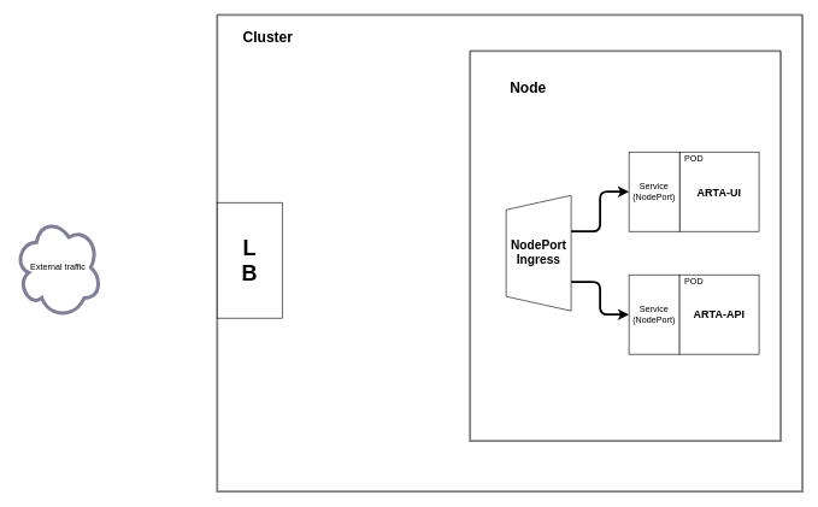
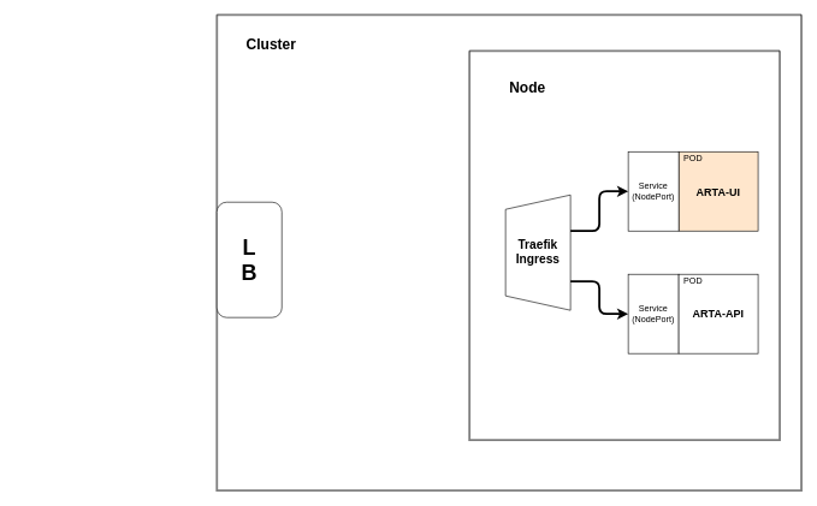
  <mxCell id="0" />
  <mxCell id="1" parent="0" />
  <mxCell id="2" value="" style="swimlane;startSize=0;strokeWidth=3;opacity=50;" parent="1" vertex="1"><mxGeometry x="300" y="20" width="810" height="660" as="geometry"><mxRectangle x="320" y="-30" width="50" height="40" as="alternateBounds" /></mxGeometry></mxCell>
- <mxCell id="3" value="&lt;b style=&quot;font-size: 30px&quot;&gt;L&lt;br&gt;B&lt;/b&gt;" style="rounded=0;whiteSpace=wrap;html=1;" parent="2" vertex="1"><mxGeometry y="260" width="90" height="160" as="geometry" /></mxCell>
+ <mxCell id="3" value="&lt;b style=&quot;font-size: 30px&quot;&gt;L&lt;br&gt;B&lt;/b&gt;" style="whiteSpace=wrap;html=1;rounded=1;" parent="2" vertex="1"><mxGeometry y="260" width="90" height="160" as="geometry" /></mxCell>
  <mxCell id="4" value="POD" style="text;html=1;strokeColor=none;fillColor=none;align=center;verticalAlign=middle;whiteSpace=wrap;rounded=0;opacity=50;" vertex="1" parent="2"><mxGeometry x="650" y="430" width="40" height="20" as="geometry" /></mxCell>
  <mxCell id="5" value="" style="swimlane;startSize=0;strokeWidth=3;opacity=50;" vertex="1" parent="2"><mxGeometry x="350" y="50" width="430" height="540" as="geometry" /></mxCell>
  <mxCell id="6" value="&lt;font style=&quot;font-size: 20px&quot;&gt;&lt;b&gt;Node&lt;/b&gt;&lt;/font&gt;" style="text;html=1;align=center;verticalAlign=middle;resizable=0;points=[];autosize=1;strokeColor=none;" vertex="1" parent="5"><mxGeometry x="45" y="40" width="70" height="20" as="geometry" /></mxCell>
- <mxCell id="7" value="&lt;b style=&quot;font-size: 17px&quot;&gt;&lt;span&gt;NodePort&lt;/span&gt;&lt;br&gt;&lt;span&gt;Ingress&lt;/span&gt;&lt;/b&gt;" style="shape=trapezoid;perimeter=trapezoidPerimeter;whiteSpace=wrap;html=1;fixedSize=1;direction=north;" parent="5" vertex="1"><mxGeometry x="50" y="200" width="90" height="160" as="geometry" /></mxCell>
- <mxCell id="8" value="&lt;b&gt;&lt;font style=&quot;font-size: 15px&quot;&gt;ARTA-UI&lt;/font&gt;&lt;/b&gt;" style="whiteSpace=wrap;html=1;aspect=fixed;" parent="5" vertex="1"><mxGeometry x="290" y="140" width="110" height="110" as="geometry" /></mxCell>
+ <mxCell id="7" value="&lt;b style=&quot;font-size: 17px&quot;&gt;&lt;span&gt;Traefik&lt;/span&gt;&lt;br&gt;&lt;span&gt;Ingress&lt;/span&gt;&lt;/b&gt;" style="shape=trapezoid;perimeter=trapezoidPerimeter;whiteSpace=wrap;html=1;fixedSize=1;direction=north;" parent="5" vertex="1"><mxGeometry x="50" y="200" width="90" height="160" as="geometry" /></mxCell>
+ <mxCell id="8" value="&lt;b&gt;&lt;font style=&quot;font-size: 15px&quot;&gt;ARTA-UI&lt;/font&gt;&lt;/b&gt;" style="whiteSpace=wrap;html=1;aspect=fixed;fillColor=#ffe6cc;" parent="5" vertex="1"><mxGeometry x="290" y="140" width="110" height="110" as="geometry" /></mxCell>
  <mxCell id="9" value="&lt;span&gt;Service&lt;/span&gt;&lt;br&gt;&lt;span&gt;(NodePort)&lt;/span&gt;" style="rounded=0;whiteSpace=wrap;html=1;" parent="5" vertex="1"><mxGeometry x="220" y="140" width="70" height="110" as="geometry" /></mxCell>
  <mxCell id="10" value="Service&lt;br&gt;(NodePort)" style="rounded=0;whiteSpace=wrap;html=1;" parent="5" vertex="1"><mxGeometry x="220" y="310" width="70" height="110" as="geometry" /></mxCell>
  <mxCell id="11" value="&lt;b&gt;&lt;font style=&quot;font-size: 15px&quot;&gt;ARTA-API&lt;/font&gt;&lt;/b&gt;" style="whiteSpace=wrap;html=1;aspect=fixed;" vertex="1" parent="5"><mxGeometry x="290" y="310" width="110" height="110" as="geometry" /></mxCell>
  <mxCell id="12" value="POD" style="text;html=1;strokeColor=none;fillColor=none;align=center;verticalAlign=middle;whiteSpace=wrap;rounded=0;opacity=50;" vertex="1" parent="5"><mxGeometry x="290" y="140" width="40" height="20" as="geometry" /></mxCell>
  <mxCell id="13" value="" style="edgeStyle=elbowEdgeStyle;elbow=horizontal;endArrow=classic;html=1;strokeWidth=3;entryX=0;entryY=0.5;entryDx=0;entryDy=0;" edge="1" parent="5" target="10"><mxGeometry width="50" height="50" relative="1" as="geometry"><mxPoint x="140" y="320" as="sourcePoint" /><mxPoint x="190" y="270" as="targetPoint" /></mxGeometry></mxCell>
- <mxCell id="14" value="&lt;font size=&quot;1&quot;&gt;&lt;b style=&quot;font-size: 20px&quot;&gt;Cluster&lt;/b&gt;&lt;/font&gt;" style="text;html=1;align=center;verticalAlign=middle;resizable=0;points=[];autosize=1;strokeColor=none;" vertex="1" parent="2"><mxGeometry x="30" y="20" width="80" height="20" as="geometry" /></mxCell>
- <mxCell id="15" value="External traffic" style="ellipse;shape=cloud;whiteSpace=wrap;html=1;strokeWidth=5;opacity=50;strokeColor=#000033;" parent="1" vertex="1"><mxGeometry x="20" y="300" width="120" height="140" as="geometry" /></mxCell>
+ <mxCell id="14" value="&lt;font size=&quot;1&quot;&gt;&lt;b style=&quot;font-size: 20px&quot;&gt;Cluster&lt;/b&gt;&lt;/font&gt;" style="text;html=1;align=center;verticalAlign=middle;resizable=0;points=[];autosize=1;strokeColor=none;" vertex="1" parent="2"><mxGeometry x="35" y="30" width="80" height="20" as="geometry" /></mxCell>
  <mxCell id="16" value="POD" style="text;html=1;strokeColor=none;fillColor=none;align=center;verticalAlign=middle;whiteSpace=wrap;rounded=0;opacity=50;" vertex="1" parent="1"><mxGeometry x="940" y="380" width="40" height="20" as="geometry" /></mxCell>
  <mxCell id="17" value="" style="edgeStyle=elbowEdgeStyle;elbow=horizontal;endArrow=classic;html=1;strokeWidth=3;entryX=0;entryY=0.5;entryDx=0;entryDy=0;" edge="1" parent="1" target="9"><mxGeometry width="50" height="50" relative="1" as="geometry"><mxPoint x="790" y="320" as="sourcePoint" /><mxPoint x="840" y="270" as="targetPoint" /></mxGeometry></mxCell>
